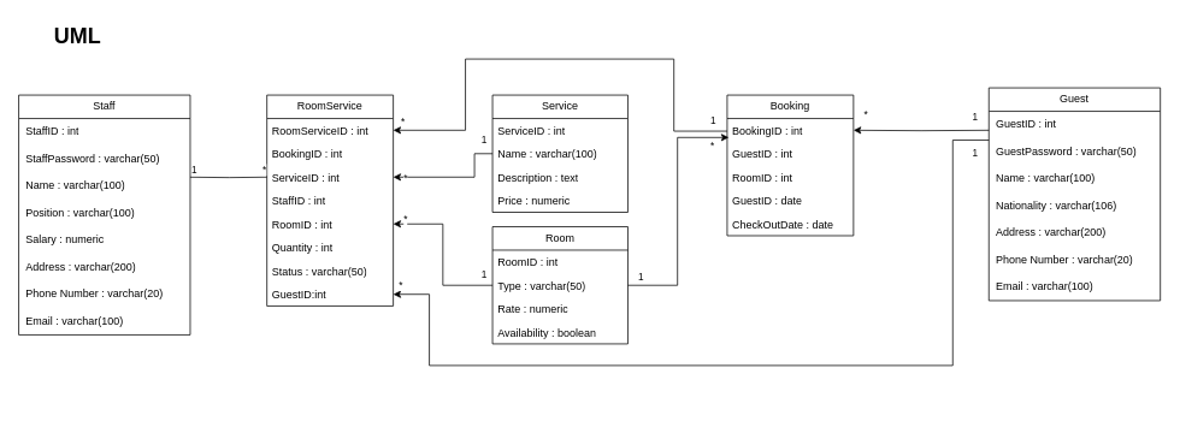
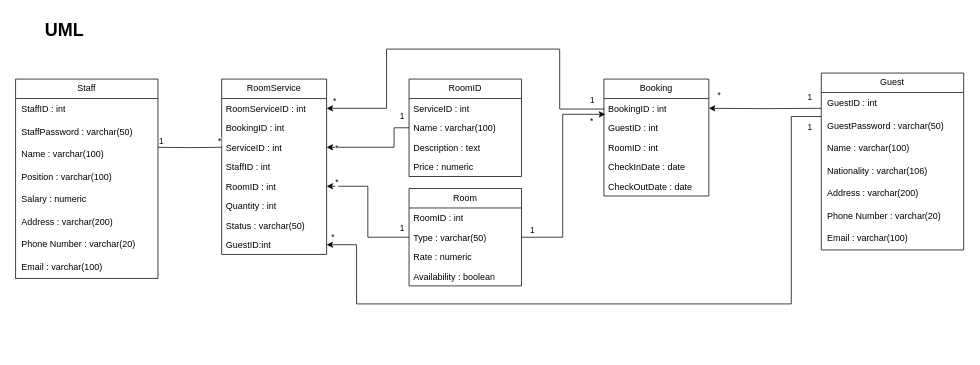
  <mxCell id="0" />
  <mxCell id="1" parent="0" />
  <mxCell id="2" value="Staff" style="swimlane;fontStyle=0;childLayout=stackLayout;horizontal=1;startSize=26;fillColor=none;horizontalStack=0;resizeParent=1;resizeParentMax=0;resizeLast=0;collapsible=1;marginBottom=0;whiteSpace=wrap;html=1;" parent="1" vertex="1"><mxGeometry x="20" y="105" width="190" height="266" as="geometry" /></mxCell>
  <mxCell id="3" value="StaffID : int" style="shape=partialRectangle;connectable=0;fillColor=none;top=0;left=0;bottom=0;right=0;align=left;spacingLeft=6;overflow=hidden;whiteSpace=wrap;html=1;" parent="2" vertex="1"><mxGeometry y="26" width="190" height="30" as="geometry"><mxRectangle width="150" height="30" as="alternateBounds" /></mxGeometry></mxCell>
  <mxCell id="4" value="StaffPassword : varchar(50)" style="shape=partialRectangle;connectable=0;fillColor=none;top=0;left=0;bottom=0;right=0;align=left;spacingLeft=6;overflow=hidden;whiteSpace=wrap;html=1;" parent="2" vertex="1"><mxGeometry y="56" width="190" height="30" as="geometry"><mxRectangle width="150" height="30" as="alternateBounds" /></mxGeometry></mxCell>
  <mxCell id="5" value="Name : varchar(100)" style="shape=partialRectangle;connectable=0;fillColor=none;top=0;left=0;bottom=0;right=0;align=left;spacingLeft=6;overflow=hidden;whiteSpace=wrap;html=1;" parent="2" vertex="1"><mxGeometry y="86" width="190" height="30" as="geometry"><mxRectangle width="150" height="30" as="alternateBounds" /></mxGeometry></mxCell>
  <mxCell id="6" value="Position : varchar(100)" style="shape=partialRectangle;connectable=0;fillColor=none;top=0;left=0;bottom=0;right=0;align=left;spacingLeft=6;overflow=hidden;whiteSpace=wrap;html=1;" parent="2" vertex="1"><mxGeometry y="116" width="190" height="30" as="geometry"><mxRectangle width="150" height="30" as="alternateBounds" /></mxGeometry></mxCell>
  <mxCell id="7" value="Salary : numeric" style="shape=partialRectangle;connectable=0;fillColor=none;top=0;left=0;bottom=0;right=0;align=left;spacingLeft=6;overflow=hidden;whiteSpace=wrap;html=1;" parent="2" vertex="1"><mxGeometry y="146" width="190" height="30" as="geometry"><mxRectangle width="150" height="30" as="alternateBounds" /></mxGeometry></mxCell>
  <mxCell id="8" value="Address : varchar(200)" style="shape=partialRectangle;connectable=0;fillColor=none;top=0;left=0;bottom=0;right=0;align=left;spacingLeft=6;overflow=hidden;whiteSpace=wrap;html=1;" parent="2" vertex="1"><mxGeometry y="176" width="190" height="30" as="geometry"><mxRectangle width="150" height="30" as="alternateBounds" /></mxGeometry></mxCell>
  <mxCell id="9" value="Phone Number : varchar(20)" style="shape=partialRectangle;connectable=0;fillColor=none;top=0;left=0;bottom=0;right=0;align=left;spacingLeft=6;overflow=hidden;whiteSpace=wrap;html=1;" parent="2" vertex="1"><mxGeometry y="206" width="190" height="30" as="geometry"><mxRectangle width="150" height="30" as="alternateBounds" /></mxGeometry></mxCell>
  <mxCell id="10" value="Email : varchar(100)" style="shape=partialRectangle;connectable=0;fillColor=none;top=0;left=0;bottom=0;right=0;align=left;spacingLeft=6;overflow=hidden;whiteSpace=wrap;html=1;" parent="2" vertex="1"><mxGeometry y="236" width="190" height="30" as="geometry"><mxRectangle width="150" height="30" as="alternateBounds" /></mxGeometry></mxCell>
  <mxCell id="11" value="RoomService" style="swimlane;fontStyle=0;childLayout=stackLayout;horizontal=1;startSize=26;fillColor=none;horizontalStack=0;resizeParent=1;resizeParentMax=0;resizeLast=0;collapsible=1;marginBottom=0;whiteSpace=wrap;html=1;" parent="1" vertex="1"><mxGeometry x="295" y="105" width="140" height="234" as="geometry" /></mxCell>
  <mxCell id="12" value="RoomServiceID : int" style="text;strokeColor=none;fillColor=none;align=left;verticalAlign=top;spacingLeft=4;spacingRight=4;overflow=hidden;rotatable=0;points=[[0,0.5],[1,0.5]];portConstraint=eastwest;whiteSpace=wrap;html=1;" parent="11" vertex="1"><mxGeometry y="26" width="140" height="26" as="geometry" /></mxCell>
  <mxCell id="13" value="BookingID : int" style="text;strokeColor=none;fillColor=none;align=left;verticalAlign=top;spacingLeft=4;spacingRight=4;overflow=hidden;rotatable=0;points=[[0,0.5],[1,0.5]];portConstraint=eastwest;whiteSpace=wrap;html=1;" parent="11" vertex="1"><mxGeometry y="52" width="140" height="26" as="geometry" /></mxCell>
  <mxCell id="14" value="ServiceID : int" style="text;strokeColor=none;fillColor=none;align=left;verticalAlign=top;spacingLeft=4;spacingRight=4;overflow=hidden;rotatable=0;points=[[0,0.5],[1,0.5]];portConstraint=eastwest;whiteSpace=wrap;html=1;" parent="11" vertex="1"><mxGeometry y="78" width="140" height="26" as="geometry" /></mxCell>
  <mxCell id="15" value="StaffID : int" style="text;strokeColor=none;fillColor=none;align=left;verticalAlign=top;spacingLeft=4;spacingRight=4;overflow=hidden;rotatable=0;points=[[0,0.5],[1,0.5]];portConstraint=eastwest;whiteSpace=wrap;html=1;" parent="11" vertex="1"><mxGeometry y="104" width="140" height="26" as="geometry" /></mxCell>
  <mxCell id="16" value="RoomID : int" style="text;strokeColor=none;fillColor=none;align=left;verticalAlign=top;spacingLeft=4;spacingRight=4;overflow=hidden;rotatable=0;points=[[0,0.5],[1,0.5]];portConstraint=eastwest;whiteSpace=wrap;html=1;" parent="11" vertex="1"><mxGeometry y="130" width="140" height="26" as="geometry" /></mxCell>
  <mxCell id="17" value="Quantity : int" style="text;strokeColor=none;fillColor=none;align=left;verticalAlign=top;spacingLeft=4;spacingRight=4;overflow=hidden;rotatable=0;points=[[0,0.5],[1,0.5]];portConstraint=eastwest;whiteSpace=wrap;html=1;" parent="11" vertex="1"><mxGeometry y="156" width="140" height="26" as="geometry" /></mxCell>
  <mxCell id="18" value="Status : varchar(50)" style="text;strokeColor=none;fillColor=none;align=left;verticalAlign=top;spacingLeft=4;spacingRight=4;overflow=hidden;rotatable=0;points=[[0,0.5],[1,0.5]];portConstraint=eastwest;whiteSpace=wrap;html=1;" parent="11" vertex="1"><mxGeometry y="182" width="140" height="26" as="geometry" /></mxCell>
  <mxCell id="19" value="GuestID:int" style="text;strokeColor=none;fillColor=none;align=left;verticalAlign=top;spacingLeft=4;spacingRight=4;overflow=hidden;rotatable=0;points=[[0,0.5],[1,0.5]];portConstraint=eastwest;whiteSpace=wrap;html=1;" vertex="1" parent="11"><mxGeometry y="208" width="140" height="26" as="geometry" /></mxCell>
- <mxCell id="20" value="Service" style="swimlane;fontStyle=0;childLayout=stackLayout;horizontal=1;startSize=26;fillColor=none;horizontalStack=0;resizeParent=1;resizeParentMax=0;resizeLast=0;collapsible=1;marginBottom=0;whiteSpace=wrap;html=1;" parent="1" vertex="1"><mxGeometry x="545" y="105" width="150" height="130" as="geometry" /></mxCell>
+ <mxCell id="20" value="RoomID" style="swimlane;fontStyle=0;childLayout=stackLayout;horizontal=1;startSize=26;fillColor=none;horizontalStack=0;resizeParent=1;resizeParentMax=0;resizeLast=0;collapsible=1;marginBottom=0;whiteSpace=wrap;html=1;" parent="1" vertex="1"><mxGeometry x="545" y="105" width="150" height="130" as="geometry" /></mxCell>
  <mxCell id="21" value="ServiceID : int" style="text;strokeColor=none;fillColor=none;align=left;verticalAlign=top;spacingLeft=4;spacingRight=4;overflow=hidden;rotatable=0;points=[[0,0.5],[1,0.5]];portConstraint=eastwest;whiteSpace=wrap;html=1;" parent="20" vertex="1"><mxGeometry y="26" width="150" height="26" as="geometry" /></mxCell>
  <mxCell id="22" value="Name : varchar(100)" style="text;strokeColor=none;fillColor=none;align=left;verticalAlign=top;spacingLeft=4;spacingRight=4;overflow=hidden;rotatable=0;points=[[0,0.5],[1,0.5]];portConstraint=eastwest;whiteSpace=wrap;html=1;" parent="20" vertex="1"><mxGeometry y="52" width="150" height="26" as="geometry" /></mxCell>
  <mxCell id="23" value="Description : text" style="text;strokeColor=none;fillColor=none;align=left;verticalAlign=top;spacingLeft=4;spacingRight=4;overflow=hidden;rotatable=0;points=[[0,0.5],[1,0.5]];portConstraint=eastwest;whiteSpace=wrap;html=1;" parent="20" vertex="1"><mxGeometry y="78" width="150" height="26" as="geometry" /></mxCell>
  <mxCell id="24" value="Price : numeric" style="text;strokeColor=none;fillColor=none;align=left;verticalAlign=top;spacingLeft=4;spacingRight=4;overflow=hidden;rotatable=0;points=[[0,0.5],[1,0.5]];portConstraint=eastwest;whiteSpace=wrap;html=1;" parent="20" vertex="1"><mxGeometry y="104" width="150" height="26" as="geometry" /></mxCell>
  <mxCell id="25" style="edgeStyle=orthogonalEdgeStyle;rounded=0;orthogonalLoop=1;jettySize=auto;html=1;exitX=1;exitY=0.5;exitDx=0;exitDy=0;entryX=0.013;entryY=0.808;entryDx=0;entryDy=0;entryPerimeter=0;" parent="1" source="26" target="32" edge="1"><mxGeometry relative="1" as="geometry" /></mxCell>
  <mxCell id="26" value="Room" style="swimlane;fontStyle=0;childLayout=stackLayout;horizontal=1;startSize=26;fillColor=none;horizontalStack=0;resizeParent=1;resizeParentMax=0;resizeLast=0;collapsible=1;marginBottom=0;whiteSpace=wrap;html=1;" parent="1" vertex="1"><mxGeometry x="545" y="251" width="150" height="130" as="geometry" /></mxCell>
  <mxCell id="27" value="RoomID : int" style="text;strokeColor=none;fillColor=none;align=left;verticalAlign=top;spacingLeft=4;spacingRight=4;overflow=hidden;rotatable=0;points=[[0,0.5],[1,0.5]];portConstraint=eastwest;whiteSpace=wrap;html=1;" parent="26" vertex="1"><mxGeometry y="26" width="150" height="26" as="geometry" /></mxCell>
  <mxCell id="28" value="Type : varchar(50)" style="text;strokeColor=none;fillColor=none;align=left;verticalAlign=top;spacingLeft=4;spacingRight=4;overflow=hidden;rotatable=0;points=[[0,0.5],[1,0.5]];portConstraint=eastwest;whiteSpace=wrap;html=1;" parent="26" vertex="1"><mxGeometry y="52" width="150" height="26" as="geometry" /></mxCell>
  <mxCell id="29" value="Rate : numeric" style="text;strokeColor=none;fillColor=none;align=left;verticalAlign=top;spacingLeft=4;spacingRight=4;overflow=hidden;rotatable=0;points=[[0,0.5],[1,0.5]];portConstraint=eastwest;whiteSpace=wrap;html=1;" parent="26" vertex="1"><mxGeometry y="78" width="150" height="26" as="geometry" /></mxCell>
  <mxCell id="30" value="Availability : boolean" style="text;strokeColor=none;fillColor=none;align=left;verticalAlign=top;spacingLeft=4;spacingRight=4;overflow=hidden;rotatable=0;points=[[0,0.5],[1,0.5]];portConstraint=eastwest;whiteSpace=wrap;html=1;" parent="26" vertex="1"><mxGeometry y="104" width="150" height="26" as="geometry" /></mxCell>
  <mxCell id="31" value="Booking" style="swimlane;fontStyle=0;childLayout=stackLayout;horizontal=1;startSize=26;fillColor=none;horizontalStack=0;resizeParent=1;resizeParentMax=0;resizeLast=0;collapsible=1;marginBottom=0;whiteSpace=wrap;html=1;" parent="1" vertex="1"><mxGeometry x="805" y="105" width="140" height="156" as="geometry" /></mxCell>
  <mxCell id="32" value="BookingID : int" style="text;strokeColor=none;fillColor=none;align=left;verticalAlign=top;spacingLeft=4;spacingRight=4;overflow=hidden;rotatable=0;points=[[0,0.5],[1,0.5]];portConstraint=eastwest;whiteSpace=wrap;html=1;" parent="31" vertex="1"><mxGeometry y="26" width="140" height="26" as="geometry" /></mxCell>
  <mxCell id="33" value="GuestID : int" style="text;strokeColor=none;fillColor=none;align=left;verticalAlign=top;spacingLeft=4;spacingRight=4;overflow=hidden;rotatable=0;points=[[0,0.5],[1,0.5]];portConstraint=eastwest;whiteSpace=wrap;html=1;" parent="31" vertex="1"><mxGeometry y="52" width="140" height="26" as="geometry" /></mxCell>
  <mxCell id="34" value="RoomID : int" style="text;strokeColor=none;fillColor=none;align=left;verticalAlign=top;spacingLeft=4;spacingRight=4;overflow=hidden;rotatable=0;points=[[0,0.5],[1,0.5]];portConstraint=eastwest;whiteSpace=wrap;html=1;" parent="31" vertex="1"><mxGeometry y="78" width="140" height="26" as="geometry" /></mxCell>
- <mxCell id="35" value="GuestID : date" style="text;strokeColor=none;fillColor=none;align=left;verticalAlign=top;spacingLeft=4;spacingRight=4;overflow=hidden;rotatable=0;points=[[0,0.5],[1,0.5]];portConstraint=eastwest;whiteSpace=wrap;html=1;" parent="31" vertex="1"><mxGeometry y="104" width="140" height="26" as="geometry" /></mxCell>
+ <mxCell id="35" value="CheckInDate : date" style="text;strokeColor=none;fillColor=none;align=left;verticalAlign=top;spacingLeft=4;spacingRight=4;overflow=hidden;rotatable=0;points=[[0,0.5],[1,0.5]];portConstraint=eastwest;whiteSpace=wrap;html=1;" parent="31" vertex="1"><mxGeometry y="104" width="140" height="26" as="geometry" /></mxCell>
  <mxCell id="36" value="CheckOutDate : date" style="text;strokeColor=none;fillColor=none;align=left;verticalAlign=top;spacingLeft=4;spacingRight=4;overflow=hidden;rotatable=0;points=[[0,0.5],[1,0.5]];portConstraint=eastwest;whiteSpace=wrap;html=1;" parent="31" vertex="1"><mxGeometry y="130" width="140" height="26" as="geometry" /></mxCell>
  <mxCell id="37" style="edgeStyle=orthogonalEdgeStyle;rounded=0;orthogonalLoop=1;jettySize=auto;html=1;entryX=1;entryY=0.5;entryDx=0;entryDy=0;" parent="1" target="32" edge="1"><mxGeometry relative="1" as="geometry"><mxPoint x="1095" y="144" as="sourcePoint" /></mxGeometry></mxCell>
  <mxCell id="38" value="Guest" style="swimlane;fontStyle=0;childLayout=stackLayout;horizontal=1;startSize=26;fillColor=none;horizontalStack=0;resizeParent=1;resizeParentMax=0;resizeLast=0;collapsible=1;marginBottom=0;whiteSpace=wrap;html=1;" parent="1" vertex="1"><mxGeometry x="1095" y="97" width="190" height="236" as="geometry" /></mxCell>
  <mxCell id="39" value="GuestID : int" style="shape=partialRectangle;connectable=0;fillColor=none;top=0;left=0;bottom=0;right=0;align=left;spacingLeft=6;overflow=hidden;whiteSpace=wrap;html=1;" parent="38" vertex="1"><mxGeometry y="26" width="190" height="30" as="geometry"><mxRectangle width="150" height="30" as="alternateBounds" /></mxGeometry></mxCell>
  <mxCell id="40" value="GuestPassword : varchar(50)" style="shape=partialRectangle;connectable=0;fillColor=none;top=0;left=0;bottom=0;right=0;align=left;spacingLeft=6;overflow=hidden;whiteSpace=wrap;html=1;" parent="38" vertex="1"><mxGeometry y="56" width="190" height="30" as="geometry"><mxRectangle width="150" height="30" as="alternateBounds" /></mxGeometry></mxCell>
  <mxCell id="41" value="Name : varchar(100)" style="shape=partialRectangle;connectable=0;fillColor=none;top=0;left=0;bottom=0;right=0;align=left;spacingLeft=6;overflow=hidden;whiteSpace=wrap;html=1;" parent="38" vertex="1"><mxGeometry y="86" width="190" height="30" as="geometry"><mxRectangle width="150" height="30" as="alternateBounds" /></mxGeometry></mxCell>
  <mxCell id="42" value="Nationality : varchar(106)" style="shape=partialRectangle;connectable=0;fillColor=none;top=0;left=0;bottom=0;right=0;align=left;spacingLeft=6;overflow=hidden;whiteSpace=wrap;html=1;" parent="38" vertex="1"><mxGeometry y="116" width="190" height="30" as="geometry"><mxRectangle width="150" height="30" as="alternateBounds" /></mxGeometry></mxCell>
  <mxCell id="43" value="Address : varchar(200)" style="shape=partialRectangle;connectable=0;fillColor=none;top=0;left=0;bottom=0;right=0;align=left;spacingLeft=6;overflow=hidden;whiteSpace=wrap;html=1;" parent="38" vertex="1"><mxGeometry y="146" width="190" height="30" as="geometry"><mxRectangle width="150" height="30" as="alternateBounds" /></mxGeometry></mxCell>
  <mxCell id="44" value="Phone Number : varchar(20)" style="shape=partialRectangle;connectable=0;fillColor=none;top=0;left=0;bottom=0;right=0;align=left;spacingLeft=6;overflow=hidden;whiteSpace=wrap;html=1;" parent="38" vertex="1"><mxGeometry y="176" width="190" height="30" as="geometry"><mxRectangle width="150" height="30" as="alternateBounds" /></mxGeometry></mxCell>
  <mxCell id="45" value="Email : varchar(100)" style="shape=partialRectangle;connectable=0;fillColor=none;top=0;left=0;bottom=0;right=0;align=left;spacingLeft=6;overflow=hidden;whiteSpace=wrap;html=1;" parent="38" vertex="1"><mxGeometry y="206" width="190" height="30" as="geometry"><mxRectangle width="150" height="30" as="alternateBounds" /></mxGeometry></mxCell>
  <mxCell id="46" value="UML" style="text;strokeColor=none;fillColor=none;html=1;fontSize=24;fontStyle=1;verticalAlign=middle;align=center;" parent="1" vertex="1"><mxGeometry x="35" y="20" width="100" height="40" as="geometry" /></mxCell>
  <mxCell id="47" value="" style="endArrow=none;html=1;edgeStyle=orthogonalEdgeStyle;rounded=0;entryX=0;entryY=0.5;entryDx=0;entryDy=0;" parent="1" target="14" edge="1"><mxGeometry relative="1" as="geometry"><mxPoint x="210" y="196" as="sourcePoint" /><mxPoint x="290" y="195" as="targetPoint" /></mxGeometry></mxCell>
  <mxCell id="48" value="1" style="edgeLabel;resizable=0;html=1;align=left;verticalAlign=bottom;" parent="47" connectable="0" vertex="1"><mxGeometry x="-1" relative="1" as="geometry" /></mxCell>
  <mxCell id="49" value="*" style="edgeLabel;resizable=0;html=1;align=right;verticalAlign=bottom;" parent="47" connectable="0" vertex="1"><mxGeometry x="1" relative="1" as="geometry" /></mxCell>
  <mxCell id="50" style="edgeStyle=orthogonalEdgeStyle;rounded=0;orthogonalLoop=1;jettySize=auto;html=1;exitX=0;exitY=0.5;exitDx=0;exitDy=0;entryX=1;entryY=0.5;entryDx=0;entryDy=0;" parent="1" source="22" target="14" edge="1"><mxGeometry relative="1" as="geometry"><mxPoint x="445" y="205" as="targetPoint" /><Array as="points"><mxPoint x="525" y="170" /><mxPoint x="525" y="196" /></Array></mxGeometry></mxCell>
  <mxCell id="51" value="*" style="edgeLabel;resizable=0;html=1;align=left;verticalAlign=bottom;" parent="1" connectable="0" vertex="1"><mxGeometry x="445" y="205" as="geometry" /></mxCell>
  <mxCell id="52" style="edgeStyle=orthogonalEdgeStyle;rounded=0;orthogonalLoop=1;jettySize=auto;html=1;exitX=0;exitY=0.5;exitDx=0;exitDy=0;entryX=1;entryY=0.5;entryDx=0;entryDy=0;" parent="1" source="28" target="16" edge="1"><mxGeometry relative="1" as="geometry"><mxPoint x="455" y="245" as="targetPoint" /><Array as="points"><mxPoint x="490" y="316" /><mxPoint x="490" y="248" /></Array></mxGeometry></mxCell>
  <mxCell id="53" value="*" style="edgeLabel;resizable=0;html=1;align=left;verticalAlign=bottom;" parent="1" connectable="0" vertex="1"><mxGeometry x="445" y="251" as="geometry" /></mxCell>
  <mxCell id="54" value="1" style="edgeLabel;resizable=0;html=1;align=left;verticalAlign=bottom;" parent="1" connectable="0" vertex="1"><mxGeometry x="705" y="315" as="geometry" /></mxCell>
  <mxCell id="55" value="*" style="edgeLabel;resizable=0;html=1;align=left;verticalAlign=bottom;" parent="1" connectable="0" vertex="1"><mxGeometry x="955" y="135" as="geometry" /></mxCell>
  <mxCell id="56" style="edgeStyle=orthogonalEdgeStyle;rounded=0;orthogonalLoop=1;jettySize=auto;html=1;exitX=0;exitY=0.5;exitDx=0;exitDy=0;entryX=1;entryY=0.5;entryDx=0;entryDy=0;" edge="1" parent="1" target="19"><mxGeometry relative="1" as="geometry"><mxPoint x="1095" y="155" as="sourcePoint" /><mxPoint x="475" y="325" as="targetPoint" /><Array as="points"><mxPoint x="1055" y="155" /><mxPoint x="1055" y="405" /><mxPoint x="475" y="405" /><mxPoint x="475" y="326" /></Array></mxGeometry></mxCell>
  <mxCell id="57" value="*" style="edgeLabel;resizable=0;html=1;align=right;verticalAlign=bottom;" connectable="0" vertex="1" parent="1"><mxGeometry x="304.734" y="215" as="geometry"><mxPoint x="141" y="109" as="offset" /></mxGeometry></mxCell>
  <mxCell id="58" style="edgeStyle=orthogonalEdgeStyle;rounded=0;orthogonalLoop=1;jettySize=auto;html=1;exitX=0;exitY=0.5;exitDx=0;exitDy=0;entryX=1;entryY=0.5;entryDx=0;entryDy=0;" edge="1" parent="1" target="12"><mxGeometry relative="1" as="geometry"><mxPoint x="805" y="145" as="sourcePoint" /><mxPoint x="455" y="155" as="targetPoint" /><Array as="points"><mxPoint x="746" y="145" /><mxPoint x="746" y="65" /><mxPoint x="515" y="65" /><mxPoint x="515" y="144" /></Array></mxGeometry></mxCell>
  <mxCell id="59" value="*" style="edgeLabel;resizable=0;html=1;align=left;verticalAlign=bottom;" connectable="0" vertex="1" parent="1"><mxGeometry x="455" y="261" as="geometry"><mxPoint x="-13" y="-118" as="offset" /></mxGeometry></mxCell>
  <mxCell id="60" value="&lt;span style=&quot;color: rgb(0, 0, 0); font-family: Helvetica; font-size: 11px; font-style: normal; font-variant-ligatures: normal; font-variant-caps: normal; font-weight: 400; letter-spacing: normal; orphans: 2; text-align: left; text-indent: 0px; text-transform: none; widows: 2; word-spacing: 0px; -webkit-text-stroke-width: 0px; white-space: nowrap; background-color: rgb(255, 255, 255); text-decoration-thickness: initial; text-decoration-style: initial; text-decoration-color: initial; display: inline !important; float: none;&quot;&gt;1&lt;/span&gt;" style="text;whiteSpace=wrap;html=1;" vertex="1" parent="1"><mxGeometry x="785" y="120" width="10" height="30" as="geometry" /></mxCell>
  <mxCell id="61" value="*" style="edgeLabel;resizable=0;html=1;align=left;verticalAlign=bottom;" connectable="0" vertex="1" parent="1"><mxGeometry x="785" y="170" as="geometry" /></mxCell>
  <mxCell id="62" value="&lt;span style=&quot;color: rgb(0, 0, 0); font-family: Helvetica; font-size: 11px; font-style: normal; font-variant-ligatures: normal; font-variant-caps: normal; font-weight: 400; letter-spacing: normal; orphans: 2; text-align: left; text-indent: 0px; text-transform: none; widows: 2; word-spacing: 0px; -webkit-text-stroke-width: 0px; white-space: nowrap; background-color: rgb(255, 255, 255); text-decoration-thickness: initial; text-decoration-style: initial; text-decoration-color: initial; display: inline !important; float: none;&quot;&gt;1&lt;/span&gt;" style="text;whiteSpace=wrap;html=1;" vertex="1" parent="1"><mxGeometry x="1075" y="155" width="10" height="30" as="geometry" /></mxCell>
  <mxCell id="63" value="&lt;span style=&quot;color: rgb(0, 0, 0); font-family: Helvetica; font-size: 11px; font-style: normal; font-variant-ligatures: normal; font-variant-caps: normal; font-weight: 400; letter-spacing: normal; orphans: 2; text-align: left; text-indent: 0px; text-transform: none; widows: 2; word-spacing: 0px; -webkit-text-stroke-width: 0px; white-space: nowrap; background-color: rgb(255, 255, 255); text-decoration-thickness: initial; text-decoration-style: initial; text-decoration-color: initial; display: inline !important; float: none;&quot;&gt;1&lt;/span&gt;" style="text;whiteSpace=wrap;html=1;" vertex="1" parent="1"><mxGeometry x="1075" y="115" width="10" height="30" as="geometry" /></mxCell>
  <mxCell id="64" value="1" style="edgeLabel;resizable=0;html=1;align=left;verticalAlign=bottom;" connectable="0" vertex="1" parent="1"><mxGeometry x="715" y="316" as="geometry"><mxPoint x="-184" y="-153" as="offset" /></mxGeometry></mxCell>
  <mxCell id="65" value="1" style="edgeLabel;resizable=0;html=1;align=left;verticalAlign=bottom;" connectable="0" vertex="1" parent="1"><mxGeometry x="715" y="465" as="geometry"><mxPoint x="-184" y="-153" as="offset" /></mxGeometry></mxCell>
